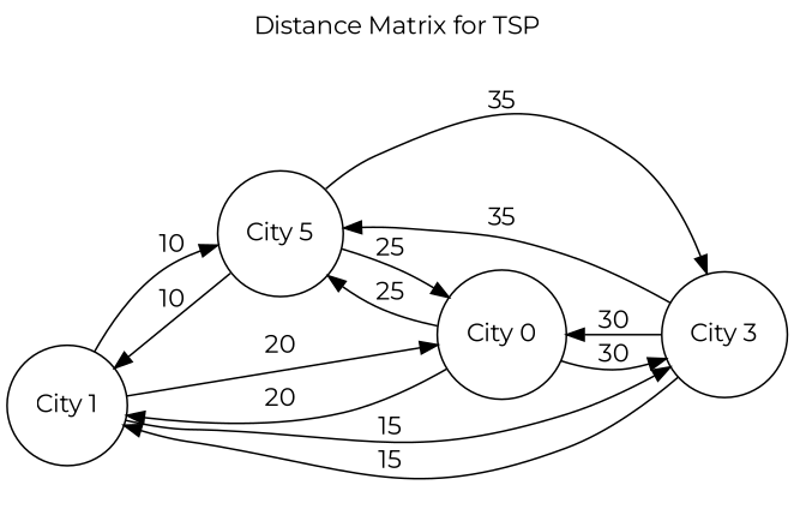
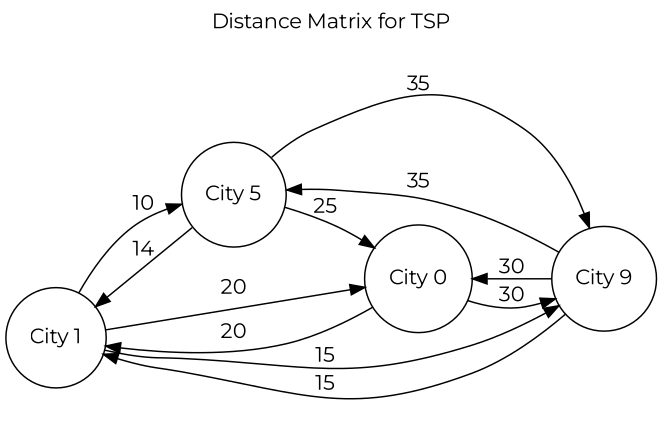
  digraph {
    fontname=Montserrat
    label="Distance Matrix for TSP"
    labeljust=center
    labelloc=top
    rankdir=LR
    node [fontname=Montserrat shape=circle]
    edge [fontname=Montserrat]
    n1 [label="City 1"]
    n2 [label="City 5"]
-   n3 [label="City 3"]
+   n3 [label="City 9"]
    n4 [label="City 0"]
    n1 -> n2 [label=10]
    n1 -> n3 [label=15]
    n1 -> n4 [label=20]
-   n2 -> n1 [label=10]
+   n2 -> n1 [label=14]
    n2 -> n3 [label=35]
    n2 -> n4 [label=25]
    n3 -> n1 [label=15]
    n3 -> n2 [label=35]
    n3 -> n4 [label=30]
    n4 -> n1 [label=20]
-   n4 -> n2 [label=25]
    n4 -> n3 [label=30]
  }
